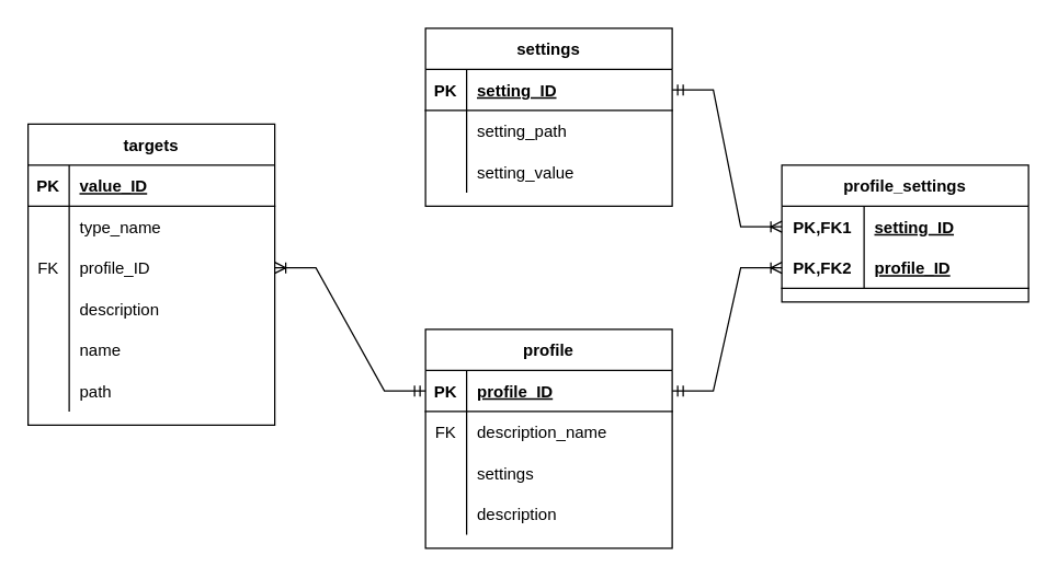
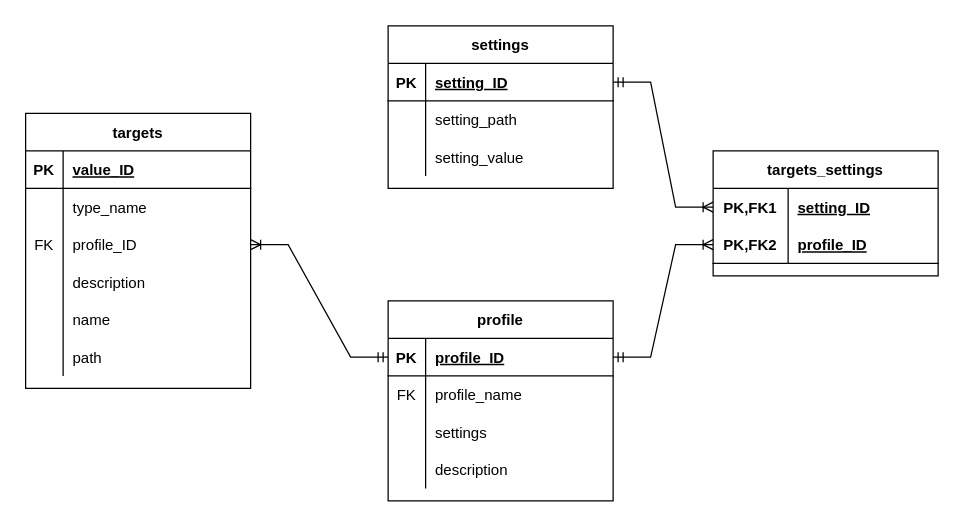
  <mxCell id="0" />
  <mxCell id="1" parent="0" />
  <mxCell id="2" value="profile" style="shape=table;startSize=30;container=1;collapsible=1;childLayout=tableLayout;fixedRows=1;rowLines=0;fontStyle=1;align=center;resizeLast=1;" vertex="1" parent="1"><mxGeometry x="310" y="240" width="180" height="160" as="geometry" /></mxCell>
  <mxCell id="3" value="" style="shape=tableRow;horizontal=0;startSize=0;swimlaneHead=0;swimlaneBody=0;fillColor=none;collapsible=0;dropTarget=0;points=[[0,0.5],[1,0.5]];portConstraint=eastwest;top=0;left=0;right=0;bottom=1;" vertex="1" parent="2"><mxGeometry y="30" width="180" height="30" as="geometry" /></mxCell>
  <mxCell id="4" value="PK" style="shape=partialRectangle;connectable=0;fillColor=none;top=0;left=0;bottom=0;right=0;fontStyle=1;overflow=hidden;" vertex="1" parent="3"><mxGeometry width="30" height="30" as="geometry"><mxRectangle width="30" height="30" as="alternateBounds" /></mxGeometry></mxCell>
  <mxCell id="5" value="profile_ID" style="shape=partialRectangle;connectable=0;fillColor=none;top=0;left=0;bottom=0;right=0;align=left;spacingLeft=6;fontStyle=5;overflow=hidden;" vertex="1" parent="3"><mxGeometry x="30" width="150" height="30" as="geometry"><mxRectangle width="150" height="30" as="alternateBounds" /></mxGeometry></mxCell>
  <mxCell id="6" value="" style="shape=tableRow;horizontal=0;startSize=0;swimlaneHead=0;swimlaneBody=0;fillColor=none;collapsible=0;dropTarget=0;points=[[0,0.5],[1,0.5]];portConstraint=eastwest;top=0;left=0;right=0;bottom=0;" vertex="1" parent="2"><mxGeometry y="60" width="180" height="30" as="geometry" /></mxCell>
  <mxCell id="7" value="FK" style="shape=partialRectangle;connectable=0;fillColor=none;top=0;left=0;bottom=0;right=0;editable=1;overflow=hidden;" vertex="1" parent="6"><mxGeometry width="30" height="30" as="geometry"><mxRectangle width="30" height="30" as="alternateBounds" /></mxGeometry></mxCell>
- <mxCell id="8" value="description_name" style="shape=partialRectangle;connectable=0;fillColor=none;top=0;left=0;bottom=0;right=0;align=left;spacingLeft=6;overflow=hidden;" vertex="1" parent="6"><mxGeometry x="30" width="150" height="30" as="geometry"><mxRectangle width="150" height="30" as="alternateBounds" /></mxGeometry></mxCell>
+ <mxCell id="8" value="profile_name" style="shape=partialRectangle;connectable=0;fillColor=none;top=0;left=0;bottom=0;right=0;align=left;spacingLeft=6;overflow=hidden;" vertex="1" parent="6"><mxGeometry x="30" width="150" height="30" as="geometry"><mxRectangle width="150" height="30" as="alternateBounds" /></mxGeometry></mxCell>
  <mxCell id="9" value="" style="shape=tableRow;horizontal=0;startSize=0;swimlaneHead=0;swimlaneBody=0;fillColor=none;collapsible=0;dropTarget=0;points=[[0,0.5],[1,0.5]];portConstraint=eastwest;top=0;left=0;right=0;bottom=0;" vertex="1" parent="2"><mxGeometry y="90" width="180" height="30" as="geometry" /></mxCell>
  <mxCell id="10" value="" style="shape=partialRectangle;connectable=0;fillColor=none;top=0;left=0;bottom=0;right=0;editable=1;overflow=hidden;" vertex="1" parent="9"><mxGeometry width="30" height="30" as="geometry"><mxRectangle width="30" height="30" as="alternateBounds" /></mxGeometry></mxCell>
  <mxCell id="11" value="settings" style="shape=partialRectangle;connectable=0;fillColor=none;top=0;left=0;bottom=0;right=0;align=left;spacingLeft=6;overflow=hidden;" vertex="1" parent="9"><mxGeometry x="30" width="150" height="30" as="geometry"><mxRectangle width="150" height="30" as="alternateBounds" /></mxGeometry></mxCell>
  <mxCell id="12" value="" style="shape=tableRow;horizontal=0;startSize=0;swimlaneHead=0;swimlaneBody=0;fillColor=none;collapsible=0;dropTarget=0;points=[[0,0.5],[1,0.5]];portConstraint=eastwest;top=0;left=0;right=0;bottom=0;" vertex="1" parent="2"><mxGeometry y="120" width="180" height="30" as="geometry" /></mxCell>
  <mxCell id="13" value="" style="shape=partialRectangle;connectable=0;fillColor=none;top=0;left=0;bottom=0;right=0;editable=1;overflow=hidden;" vertex="1" parent="12"><mxGeometry width="30" height="30" as="geometry"><mxRectangle width="30" height="30" as="alternateBounds" /></mxGeometry></mxCell>
  <mxCell id="14" value="description" style="shape=partialRectangle;connectable=0;fillColor=none;top=0;left=0;bottom=0;right=0;align=left;spacingLeft=6;overflow=hidden;" vertex="1" parent="12"><mxGeometry x="30" width="150" height="30" as="geometry"><mxRectangle width="150" height="30" as="alternateBounds" /></mxGeometry></mxCell>
- <mxCell id="15" value="profile_settings" style="shape=table;startSize=30;container=1;collapsible=1;childLayout=tableLayout;fixedRows=1;rowLines=0;fontStyle=1;align=center;resizeLast=1;" vertex="1" parent="1"><mxGeometry x="570" y="120" width="180" height="100" as="geometry" /></mxCell>
+ <mxCell id="15" value="targets_settings" style="shape=table;startSize=30;container=1;collapsible=1;childLayout=tableLayout;fixedRows=1;rowLines=0;fontStyle=1;align=center;resizeLast=1;" vertex="1" parent="1"><mxGeometry x="570" y="120" width="180" height="100" as="geometry" /></mxCell>
  <mxCell id="16" value="" style="shape=tableRow;horizontal=0;startSize=0;swimlaneHead=0;swimlaneBody=0;fillColor=none;collapsible=0;dropTarget=0;points=[[0,0.5],[1,0.5]];portConstraint=eastwest;top=0;left=0;right=0;bottom=0;" vertex="1" parent="15"><mxGeometry y="30" width="180" height="30" as="geometry" /></mxCell>
  <mxCell id="17" value="PK,FK1" style="shape=partialRectangle;connectable=0;fillColor=none;top=0;left=0;bottom=0;right=0;fontStyle=1;overflow=hidden;" vertex="1" parent="16"><mxGeometry width="60" height="30" as="geometry"><mxRectangle width="60" height="30" as="alternateBounds" /></mxGeometry></mxCell>
  <mxCell id="18" value="setting_ID" style="shape=partialRectangle;connectable=0;fillColor=none;top=0;left=0;bottom=0;right=0;align=left;spacingLeft=6;fontStyle=5;overflow=hidden;" vertex="1" parent="16"><mxGeometry x="60" width="120" height="30" as="geometry"><mxRectangle width="120" height="30" as="alternateBounds" /></mxGeometry></mxCell>
  <mxCell id="19" value="" style="shape=tableRow;horizontal=0;startSize=0;swimlaneHead=0;swimlaneBody=0;fillColor=none;collapsible=0;dropTarget=0;points=[[0,0.5],[1,0.5]];portConstraint=eastwest;top=0;left=0;right=0;bottom=1;" vertex="1" parent="15"><mxGeometry y="60" width="180" height="30" as="geometry" /></mxCell>
  <mxCell id="20" value="PK,FK2" style="shape=partialRectangle;connectable=0;fillColor=none;top=0;left=0;bottom=0;right=0;fontStyle=1;overflow=hidden;" vertex="1" parent="19"><mxGeometry width="60" height="30" as="geometry"><mxRectangle width="60" height="30" as="alternateBounds" /></mxGeometry></mxCell>
  <mxCell id="21" value="profile_ID" style="shape=partialRectangle;connectable=0;fillColor=none;top=0;left=0;bottom=0;right=0;align=left;spacingLeft=6;fontStyle=5;overflow=hidden;" vertex="1" parent="19"><mxGeometry x="60" width="120" height="30" as="geometry"><mxRectangle width="120" height="30" as="alternateBounds" /></mxGeometry></mxCell>
  <mxCell id="22" value="" style="edgeStyle=entityRelationEdgeStyle;fontSize=12;html=1;endArrow=ERoneToMany;startArrow=ERmandOne;rounded=0;exitX=1;exitY=0.5;exitDx=0;exitDy=0;entryX=0;entryY=0.5;entryDx=0;entryDy=0;" edge="1" parent="1" source="3" target="19"><mxGeometry width="100" height="100" relative="1" as="geometry"><mxPoint x="500" y="300" as="sourcePoint" /><mxPoint x="600" y="200" as="targetPoint" /></mxGeometry></mxCell>
  <mxCell id="23" value="" style="edgeStyle=entityRelationEdgeStyle;fontSize=12;html=1;endArrow=ERoneToMany;startArrow=ERmandOne;rounded=0;exitX=1;exitY=0.5;exitDx=0;exitDy=0;entryX=0;entryY=0.5;entryDx=0;entryDy=0;" edge="1" parent="1" source="45" target="16"><mxGeometry width="100" height="100" relative="1" as="geometry"><mxPoint x="210" y="225" as="sourcePoint" /><mxPoint x="330" y="275" as="targetPoint" /></mxGeometry></mxCell>
  <mxCell id="24" value="targets" style="shape=table;startSize=30;container=1;collapsible=1;childLayout=tableLayout;fixedRows=1;rowLines=0;fontStyle=1;align=center;resizeLast=1;" vertex="1" parent="1"><mxGeometry x="20" y="90" width="180" height="220" as="geometry" /></mxCell>
  <mxCell id="25" value="" style="shape=tableRow;horizontal=0;startSize=0;swimlaneHead=0;swimlaneBody=0;fillColor=none;collapsible=0;dropTarget=0;points=[[0,0.5],[1,0.5]];portConstraint=eastwest;top=0;left=0;right=0;bottom=1;" vertex="1" parent="24"><mxGeometry y="30" width="180" height="30" as="geometry" /></mxCell>
  <mxCell id="26" value="PK" style="shape=partialRectangle;connectable=0;fillColor=none;top=0;left=0;bottom=0;right=0;fontStyle=1;overflow=hidden;" vertex="1" parent="25"><mxGeometry width="30" height="30" as="geometry"><mxRectangle width="30" height="30" as="alternateBounds" /></mxGeometry></mxCell>
  <mxCell id="27" value="value_ID" style="shape=partialRectangle;connectable=0;fillColor=none;top=0;left=0;bottom=0;right=0;align=left;spacingLeft=6;fontStyle=5;overflow=hidden;" vertex="1" parent="25"><mxGeometry x="30" width="150" height="30" as="geometry"><mxRectangle width="150" height="30" as="alternateBounds" /></mxGeometry></mxCell>
  <mxCell id="28" value="" style="shape=tableRow;horizontal=0;startSize=0;swimlaneHead=0;swimlaneBody=0;fillColor=none;collapsible=0;dropTarget=0;points=[[0,0.5],[1,0.5]];portConstraint=eastwest;top=0;left=0;right=0;bottom=0;" vertex="1" parent="24"><mxGeometry y="60" width="180" height="30" as="geometry" /></mxCell>
  <mxCell id="29" value="" style="shape=partialRectangle;connectable=0;fillColor=none;top=0;left=0;bottom=0;right=0;editable=1;overflow=hidden;" vertex="1" parent="28"><mxGeometry width="30" height="30" as="geometry"><mxRectangle width="30" height="30" as="alternateBounds" /></mxGeometry></mxCell>
  <mxCell id="30" value="type_name" style="shape=partialRectangle;connectable=0;fillColor=none;top=0;left=0;bottom=0;right=0;align=left;spacingLeft=6;overflow=hidden;" vertex="1" parent="28"><mxGeometry x="30" width="150" height="30" as="geometry"><mxRectangle width="150" height="30" as="alternateBounds" /></mxGeometry></mxCell>
  <mxCell id="31" value="" style="shape=tableRow;horizontal=0;startSize=0;swimlaneHead=0;swimlaneBody=0;fillColor=none;collapsible=0;dropTarget=0;points=[[0,0.5],[1,0.5]];portConstraint=eastwest;top=0;left=0;right=0;bottom=0;" vertex="1" parent="24"><mxGeometry y="90" width="180" height="30" as="geometry" /></mxCell>
  <mxCell id="32" value="FK" style="shape=partialRectangle;connectable=0;fillColor=none;top=0;left=0;bottom=0;right=0;editable=1;overflow=hidden;" vertex="1" parent="31"><mxGeometry width="30" height="30" as="geometry"><mxRectangle width="30" height="30" as="alternateBounds" /></mxGeometry></mxCell>
  <mxCell id="33" value="profile_ID" style="shape=partialRectangle;connectable=0;fillColor=none;top=0;left=0;bottom=0;right=0;align=left;spacingLeft=6;overflow=hidden;" vertex="1" parent="31"><mxGeometry x="30" width="150" height="30" as="geometry"><mxRectangle width="150" height="30" as="alternateBounds" /></mxGeometry></mxCell>
  <mxCell id="34" value="" style="shape=tableRow;horizontal=0;startSize=0;swimlaneHead=0;swimlaneBody=0;fillColor=none;collapsible=0;dropTarget=0;points=[[0,0.5],[1,0.5]];portConstraint=eastwest;top=0;left=0;right=0;bottom=0;" vertex="1" parent="24"><mxGeometry y="120" width="180" height="30" as="geometry" /></mxCell>
  <mxCell id="35" value="" style="shape=partialRectangle;connectable=0;fillColor=none;top=0;left=0;bottom=0;right=0;editable=1;overflow=hidden;" vertex="1" parent="34"><mxGeometry width="30" height="30" as="geometry"><mxRectangle width="30" height="30" as="alternateBounds" /></mxGeometry></mxCell>
  <mxCell id="36" value="description" style="shape=partialRectangle;connectable=0;fillColor=none;top=0;left=0;bottom=0;right=0;align=left;spacingLeft=6;overflow=hidden;" vertex="1" parent="34"><mxGeometry x="30" width="150" height="30" as="geometry"><mxRectangle width="150" height="30" as="alternateBounds" /></mxGeometry></mxCell>
  <mxCell id="37" value="" style="shape=tableRow;horizontal=0;startSize=0;swimlaneHead=0;swimlaneBody=0;fillColor=none;collapsible=0;dropTarget=0;points=[[0,0.5],[1,0.5]];portConstraint=eastwest;top=0;left=0;right=0;bottom=0;" vertex="1" parent="24"><mxGeometry y="150" width="180" height="30" as="geometry" /></mxCell>
  <mxCell id="38" value="" style="shape=partialRectangle;connectable=0;fillColor=none;top=0;left=0;bottom=0;right=0;editable=1;overflow=hidden;" vertex="1" parent="37"><mxGeometry width="30" height="30" as="geometry"><mxRectangle width="30" height="30" as="alternateBounds" /></mxGeometry></mxCell>
  <mxCell id="39" value="name" style="shape=partialRectangle;connectable=0;fillColor=none;top=0;left=0;bottom=0;right=0;align=left;spacingLeft=6;overflow=hidden;" vertex="1" parent="37"><mxGeometry x="30" width="150" height="30" as="geometry"><mxRectangle width="150" height="30" as="alternateBounds" /></mxGeometry></mxCell>
  <mxCell id="40" value="" style="shape=tableRow;horizontal=0;startSize=0;swimlaneHead=0;swimlaneBody=0;fillColor=none;collapsible=0;dropTarget=0;points=[[0,0.5],[1,0.5]];portConstraint=eastwest;top=0;left=0;right=0;bottom=0;" vertex="1" parent="24"><mxGeometry y="180" width="180" height="30" as="geometry" /></mxCell>
  <mxCell id="41" value="" style="shape=partialRectangle;connectable=0;fillColor=none;top=0;left=0;bottom=0;right=0;editable=1;overflow=hidden;" vertex="1" parent="40"><mxGeometry width="30" height="30" as="geometry"><mxRectangle width="30" height="30" as="alternateBounds" /></mxGeometry></mxCell>
  <mxCell id="42" value="path" style="shape=partialRectangle;connectable=0;fillColor=none;top=0;left=0;bottom=0;right=0;align=left;spacingLeft=6;overflow=hidden;" vertex="1" parent="40"><mxGeometry x="30" width="150" height="30" as="geometry"><mxRectangle width="150" height="30" as="alternateBounds" /></mxGeometry></mxCell>
  <mxCell id="43" value="" style="edgeStyle=entityRelationEdgeStyle;fontSize=12;html=1;endArrow=ERoneToMany;startArrow=ERmandOne;rounded=0;exitX=0;exitY=0.5;exitDx=0;exitDy=0;entryX=1;entryY=0.5;entryDx=0;entryDy=0;" edge="1" parent="1" source="3" target="31"><mxGeometry width="100" height="100" relative="1" as="geometry"><mxPoint x="210" y="225" as="sourcePoint" /><mxPoint x="330" y="275" as="targetPoint" /></mxGeometry></mxCell>
  <mxCell id="44" value="settings" style="shape=table;startSize=30;container=1;collapsible=1;childLayout=tableLayout;fixedRows=1;rowLines=0;fontStyle=1;align=center;resizeLast=1;" vertex="1" parent="1"><mxGeometry x="310" y="20" width="180" height="130" as="geometry" /></mxCell>
  <mxCell id="45" value="" style="shape=tableRow;horizontal=0;startSize=0;swimlaneHead=0;swimlaneBody=0;fillColor=none;collapsible=0;dropTarget=0;points=[[0,0.5],[1,0.5]];portConstraint=eastwest;top=0;left=0;right=0;bottom=1;" vertex="1" parent="44"><mxGeometry y="30" width="180" height="30" as="geometry" /></mxCell>
  <mxCell id="46" value="PK" style="shape=partialRectangle;connectable=0;fillColor=none;top=0;left=0;bottom=0;right=0;fontStyle=1;overflow=hidden;" vertex="1" parent="45"><mxGeometry width="30" height="30" as="geometry"><mxRectangle width="30" height="30" as="alternateBounds" /></mxGeometry></mxCell>
  <mxCell id="47" value="setting_ID" style="shape=partialRectangle;connectable=0;fillColor=none;top=0;left=0;bottom=0;right=0;align=left;spacingLeft=6;fontStyle=5;overflow=hidden;" vertex="1" parent="45"><mxGeometry x="30" width="150" height="30" as="geometry"><mxRectangle width="150" height="30" as="alternateBounds" /></mxGeometry></mxCell>
  <mxCell id="48" value="" style="shape=tableRow;horizontal=0;startSize=0;swimlaneHead=0;swimlaneBody=0;fillColor=none;collapsible=0;dropTarget=0;points=[[0,0.5],[1,0.5]];portConstraint=eastwest;top=0;left=0;right=0;bottom=0;" vertex="1" parent="44"><mxGeometry y="60" width="180" height="30" as="geometry" /></mxCell>
  <mxCell id="49" value="" style="shape=partialRectangle;connectable=0;fillColor=none;top=0;left=0;bottom=0;right=0;editable=1;overflow=hidden;" vertex="1" parent="48"><mxGeometry width="30" height="30" as="geometry"><mxRectangle width="30" height="30" as="alternateBounds" /></mxGeometry></mxCell>
  <mxCell id="50" value="setting_path" style="shape=partialRectangle;connectable=0;fillColor=none;top=0;left=0;bottom=0;right=0;align=left;spacingLeft=6;overflow=hidden;" vertex="1" parent="48"><mxGeometry x="30" width="150" height="30" as="geometry"><mxRectangle width="150" height="30" as="alternateBounds" /></mxGeometry></mxCell>
  <mxCell id="51" value="" style="shape=tableRow;horizontal=0;startSize=0;swimlaneHead=0;swimlaneBody=0;fillColor=none;collapsible=0;dropTarget=0;points=[[0,0.5],[1,0.5]];portConstraint=eastwest;top=0;left=0;right=0;bottom=0;" vertex="1" parent="44"><mxGeometry y="90" width="180" height="30" as="geometry" /></mxCell>
  <mxCell id="52" value="" style="shape=partialRectangle;connectable=0;fillColor=none;top=0;left=0;bottom=0;right=0;editable=1;overflow=hidden;" vertex="1" parent="51"><mxGeometry width="30" height="30" as="geometry"><mxRectangle width="30" height="30" as="alternateBounds" /></mxGeometry></mxCell>
  <mxCell id="53" value="setting_value" style="shape=partialRectangle;connectable=0;fillColor=none;top=0;left=0;bottom=0;right=0;align=left;spacingLeft=6;overflow=hidden;" vertex="1" parent="51"><mxGeometry x="30" width="150" height="30" as="geometry"><mxRectangle width="150" height="30" as="alternateBounds" /></mxGeometry></mxCell>
